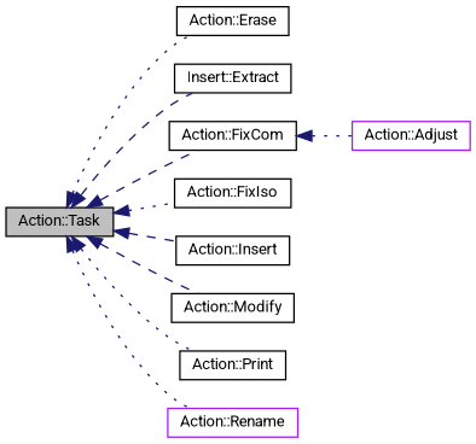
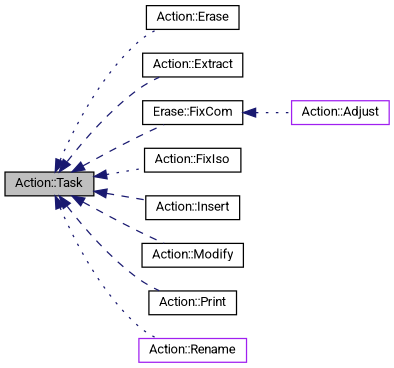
  digraph {
    fontname=Roboto
    rankdir=LR
    node [color=black fillcolor=white fontname=Roboto fontsize=10 shape=record style=filled]
    edge [color=midnightblue dir=back fontname=Roboto fontsize=10 labelfontname=FreeSans labelfontsize=10 style=dotted]
    n1 [fillcolor=grey75 fontcolor=black height=0.2 label="Action::Task" width=0.4]
    n2 [height=0.2 label="Action::Erase" width=0.4]
-   n3 [height=0.2 label="Insert::Extract" width=0.4]
-   n4 [height=0.2 label="Action::FixCom" width=0.4]
+   n3 [height=0.2 label="Action::Extract" width=0.4]
+   n4 [height=0.2 label="Erase::FixCom" width=0.4]
    n5 [height=0.2 label="Action::FixIso" width=0.4]
    n6 [height=0.2 label="Action::Insert" width=0.4]
    n7 [height=0.2 label="Action::Modify" width=0.4]
    n8 [height=0.2 label="Action::Print" width=0.4]
    n9 [color=purple height=0.2 label="Action::Rename" width=0.4]
    n10 [color=purple height=0.2 label="Action::Adjust" width=0.4]
    n1 -> n2
    n1 -> n3 [style=dashed]
    n1 -> n4 [style=dashed]
    n1 -> n5
    n1 -> n6 [style=dashed]
    n1 -> n7 [style=dashed]
-   n1 -> n8
+   n1 -> n8 [style=dashed]
    n1 -> n9
    n4 -> n10
  }
